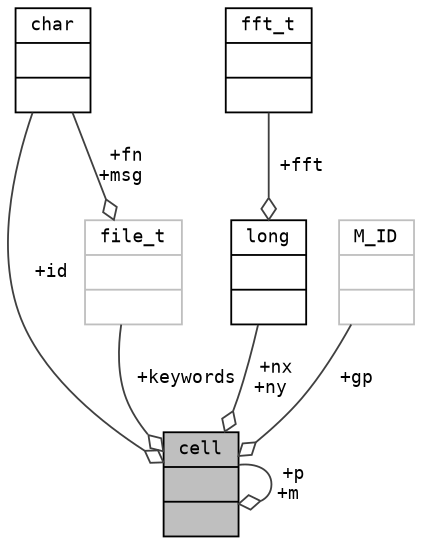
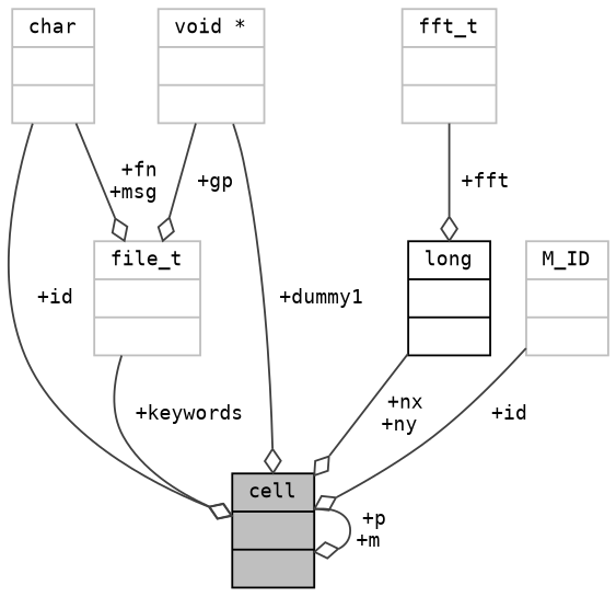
  digraph {
    fontname="DejaVu Sans Mono"
    node [color=grey75 fontname="DejaVu Sans Mono" fontsize=10 shape=record]
    edge [arrowhead=odiamond color=grey25 fontname="DejaVu Sans Mono" fontsize=10 labelfontname=Helvetica labelfontsize=10 style=solid]
    n1 [color=black fillcolor=grey75 fontcolor=black height=0.2 label="{cell\n||}" style=filled width=0.4]
    n2 [height=0.2 label="{file_t\n||}" width=0.4]
-   n3 [color=black height=0.2 label="{char\n||}" width=0.4]
-   n5 [color=black height=0.2 label="{fft_t\n||}" width=0.4]
+   n3 [height=0.2 label="{char\n||}" width=0.4]
+   n4 [height=0.2 label="{void *\n||}" width=0.4]
+   n5 [height=0.2 label="{fft_t\n||}" width=0.4]
    n6 [color=black height=0.2 label="{long\n||}" width=0.4]
    n7 [height=0.2 label="{M_ID\n||}" width=0.4]
    n1 -> n1 [label=" +p\n+m"]
    n2 -> n1 [label=" +keywords"]
    n3 -> n1 [label=" +id"]
    n3 -> n2 [label=" +fn\n+msg"]
+   n4 -> n1 [label=" +dummy1"]
+   n4 -> n2 [label=" +gp"]
    n5 -> n6 [label=" +fft"]
    n6 -> n1 [label=" +nx\n+ny"]
-   n7 -> n1 [label=" +gp"]
+   n7 -> n1 [label=" +id"]
  }
